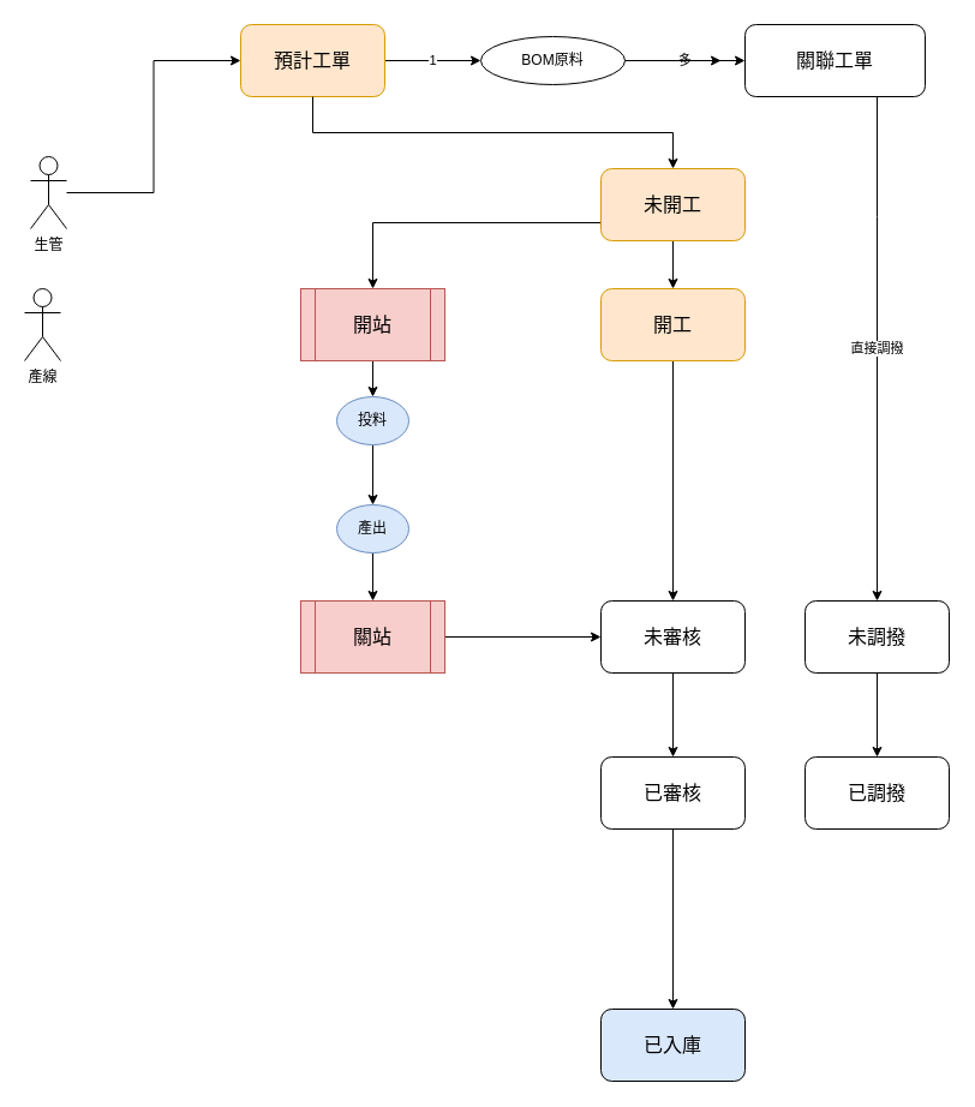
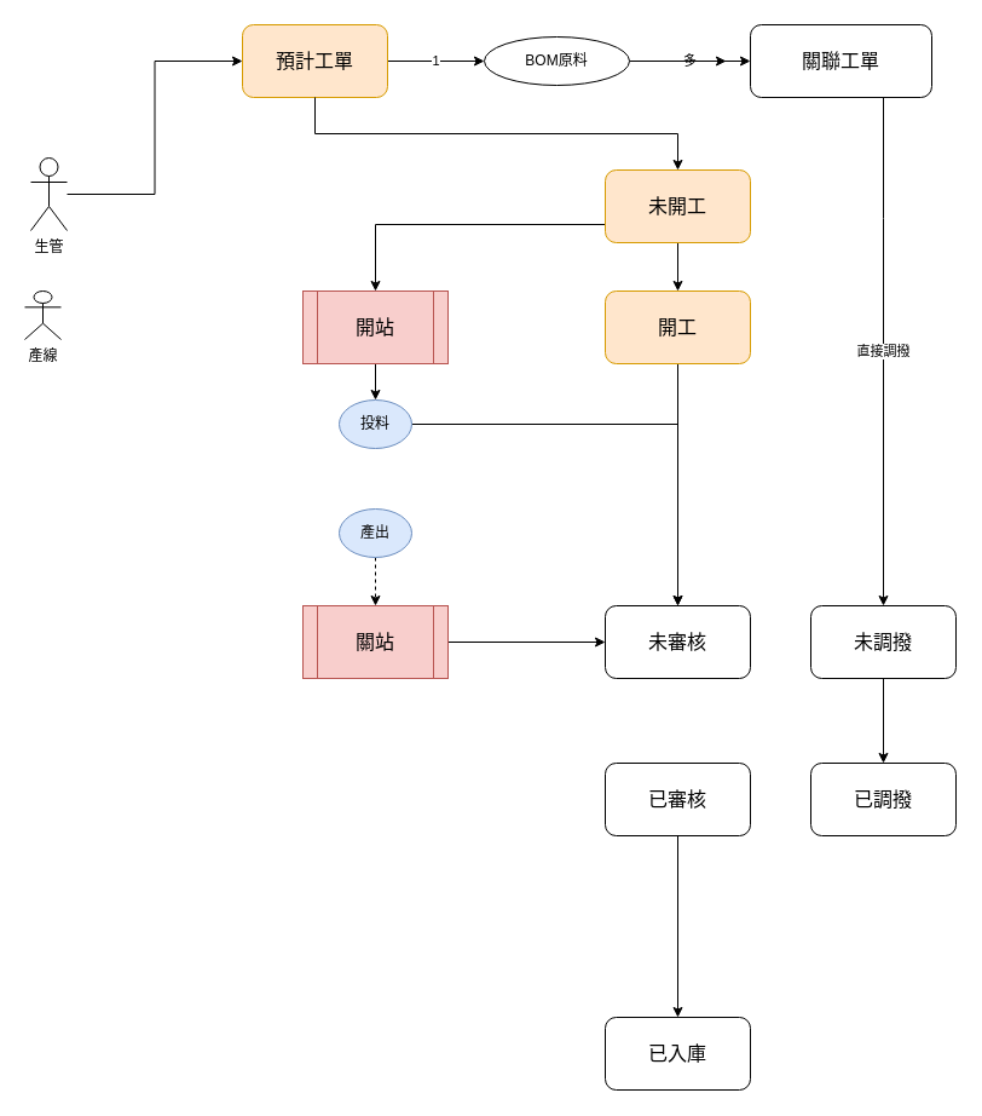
  <mxCell id="0" />
  <mxCell id="1" parent="0" />
- <mxCell id="2" value="" style="edgeStyle=orthogonalEdgeStyle;rounded=0;orthogonalLoop=1;jettySize=auto;html=1;" parent="1" source="3" target="5" edge="1"><mxGeometry relative="1" as="geometry" /></mxCell>
  <mxCell id="3" value="&lt;font style=&quot;font-size: 16px&quot;&gt;未審核&lt;/font&gt;" style="rounded=1;whiteSpace=wrap;html=1;" parent="1" vertex="1"><mxGeometry x="500" y="500" width="120" height="60" as="geometry" /></mxCell>
  <mxCell id="4" style="edgeStyle=orthogonalEdgeStyle;rounded=0;orthogonalLoop=1;jettySize=auto;html=1;" parent="1" source="5" target="24" edge="1"><mxGeometry relative="1" as="geometry" /></mxCell>
  <mxCell id="5" value="&lt;font style=&quot;font-size: 16px&quot;&gt;已審核&lt;/font&gt;" style="rounded=1;whiteSpace=wrap;html=1;" parent="1" vertex="1"><mxGeometry x="500" y="630" width="120" height="60" as="geometry" /></mxCell>
  <mxCell id="6" value="" style="edgeStyle=orthogonalEdgeStyle;rounded=0;orthogonalLoop=1;jettySize=auto;html=1;" parent="1" source="8" target="10" edge="1"><mxGeometry relative="1" as="geometry" /></mxCell>
  <mxCell id="7" style="edgeStyle=orthogonalEdgeStyle;rounded=0;orthogonalLoop=1;jettySize=auto;html=1;exitX=0;exitY=0.75;exitDx=0;exitDy=0;" parent="1" source="8" target="26" edge="1"><mxGeometry relative="1" as="geometry" /></mxCell>
  <mxCell id="8" value="&lt;span style=&quot;font-size: 16px&quot;&gt;未開工&lt;/span&gt;" style="rounded=1;whiteSpace=wrap;html=1;fillColor=#ffe6cc;strokeColor=#d79b00;" parent="1" vertex="1"><mxGeometry x="500" y="140" width="120" height="60" as="geometry" /></mxCell>
  <mxCell id="9" style="edgeStyle=orthogonalEdgeStyle;rounded=0;orthogonalLoop=1;jettySize=auto;html=1;" parent="1" source="10" target="3" edge="1"><mxGeometry relative="1" as="geometry" /></mxCell>
  <mxCell id="10" value="&lt;span style=&quot;font-size: 16px&quot;&gt;開工&lt;/span&gt;" style="rounded=1;whiteSpace=wrap;html=1;fillColor=#ffe6cc;strokeColor=#d79b00;" parent="1" vertex="1"><mxGeometry x="500" y="240" width="120" height="60" as="geometry" /></mxCell>
  <mxCell id="11" value="" style="edgeStyle=orthogonalEdgeStyle;rounded=0;orthogonalLoop=1;jettySize=auto;html=1;" parent="1" source="12" target="13" edge="1"><mxGeometry relative="1" as="geometry" /></mxCell>
  <mxCell id="12" value="&lt;span style=&quot;font-size: 16px&quot;&gt;未調撥&lt;/span&gt;" style="rounded=1;whiteSpace=wrap;html=1;" parent="1" vertex="1"><mxGeometry x="670" y="500" width="120" height="60" as="geometry" /></mxCell>
  <mxCell id="13" value="&lt;span style=&quot;font-size: 16px&quot;&gt;已調撥&lt;/span&gt;" style="rounded=1;whiteSpace=wrap;html=1;" parent="1" vertex="1"><mxGeometry x="670" y="630" width="120" height="60" as="geometry" /></mxCell>
  <mxCell id="14" value="" style="edgeStyle=orthogonalEdgeStyle;rounded=0;orthogonalLoop=1;jettySize=auto;html=1;entryX=0;entryY=0.5;entryDx=0;entryDy=0;" parent="1" source="15" target="17" edge="1"><mxGeometry relative="1" as="geometry"><mxPoint x="130" y="50" as="targetPoint" /></mxGeometry></mxCell>
  <mxCell id="15" value="生管" style="shape=umlActor;verticalLabelPosition=bottom;labelBackgroundColor=#ffffff;verticalAlign=top;html=1;outlineConnect=0;" parent="1" vertex="1"><mxGeometry x="25" y="130" width="30" height="60" as="geometry" /></mxCell>
  <mxCell id="16" value="1" style="edgeStyle=orthogonalEdgeStyle;rounded=0;orthogonalLoop=1;jettySize=auto;html=1;" parent="1" source="17" edge="1"><mxGeometry relative="1" as="geometry"><mxPoint x="400" y="50" as="targetPoint" /></mxGeometry></mxCell>
  <mxCell id="17" value="&lt;span style=&quot;font-size: 16px&quot;&gt;預計工單&lt;/span&gt;" style="rounded=1;whiteSpace=wrap;html=1;fillColor=#ffe6cc;strokeColor=#d79b00;" parent="1" vertex="1"><mxGeometry x="200" y="20" width="120" height="60" as="geometry" /></mxCell>
  <mxCell id="18" style="edgeStyle=orthogonalEdgeStyle;rounded=0;orthogonalLoop=1;jettySize=auto;html=1;exitX=0.5;exitY=1;exitDx=0;exitDy=0;" parent="1" source="17" target="8" edge="1"><mxGeometry relative="1" as="geometry" /></mxCell>
  <mxCell id="19" value="直接調撥" style="edgeStyle=orthogonalEdgeStyle;rounded=0;orthogonalLoop=1;jettySize=auto;html=1;entryX=0.5;entryY=0;entryDx=0;entryDy=0;" parent="1" source="20" target="12" edge="1"><mxGeometry relative="1" as="geometry"><mxPoint x="760" y="380" as="targetPoint" /><Array as="points"><mxPoint x="730" y="180" /><mxPoint x="730" y="180" /></Array></mxGeometry></mxCell>
  <mxCell id="20" value="&lt;span style=&quot;font-size: 16px&quot;&gt;關聯工單&lt;/span&gt;" style="rounded=1;whiteSpace=wrap;html=1;" parent="1" vertex="1"><mxGeometry x="620" y="20" width="150" height="60" as="geometry" /></mxCell>
  <mxCell id="21" value="多" style="edgeStyle=orthogonalEdgeStyle;rounded=0;orthogonalLoop=1;jettySize=auto;html=1;" parent="1" source="23" target="20" edge="1"><mxGeometry relative="1" as="geometry"><mxPoint x="600" y="50" as="targetPoint" /></mxGeometry></mxCell>
  <mxCell id="22" value="" style="edgeStyle=orthogonalEdgeStyle;rounded=0;orthogonalLoop=1;jettySize=auto;html=1;" edge="1" parent="1" source="23"><mxGeometry relative="1" as="geometry"><mxPoint x="600" y="50" as="targetPoint" /></mxGeometry></mxCell>
  <mxCell id="23" value="BOM原料" style="ellipse;whiteSpace=wrap;html=1;" parent="1" vertex="1"><mxGeometry x="400" y="30" width="120" height="40" as="geometry" /></mxCell>
- <mxCell id="24" value="&lt;span style=&quot;font-size: 16px&quot;&gt;已入庫&lt;/span&gt;" style="rounded=1;whiteSpace=wrap;html=1;fillColor=#dae8fc;" parent="1" vertex="1"><mxGeometry x="500" y="840" width="120" height="60" as="geometry" /></mxCell>
+ <mxCell id="24" value="&lt;span style=&quot;font-size: 16px&quot;&gt;已入庫&lt;/span&gt;" style="rounded=1;whiteSpace=wrap;html=1;" parent="1" vertex="1"><mxGeometry x="500" y="840" width="120" height="60" as="geometry" /></mxCell>
  <mxCell id="25" value="" style="edgeStyle=orthogonalEdgeStyle;rounded=0;orthogonalLoop=1;jettySize=auto;html=1;" parent="1" source="26" target="30" edge="1"><mxGeometry relative="1" as="geometry" /></mxCell>
  <mxCell id="26" value="&lt;font style=&quot;font-size: 16px&quot;&gt;開站&lt;/font&gt;" style="shape=process;whiteSpace=wrap;html=1;backgroundOutline=1;fillColor=#f8cecc;strokeColor=#b85450;" parent="1" vertex="1"><mxGeometry x="250" y="240" width="120" height="60" as="geometry" /></mxCell>
  <mxCell id="27" value="" style="edgeStyle=orthogonalEdgeStyle;rounded=0;orthogonalLoop=1;jettySize=auto;html=1;" parent="1" source="28" target="3" edge="1"><mxGeometry relative="1" as="geometry" /></mxCell>
  <mxCell id="28" value="&lt;span style=&quot;font-size: 16px&quot;&gt;關站&lt;/span&gt;" style="shape=process;whiteSpace=wrap;html=1;backgroundOutline=1;fillColor=#f8cecc;strokeColor=#b85450;" parent="1" vertex="1"><mxGeometry x="250" y="500" width="120" height="60" as="geometry" /></mxCell>
- <mxCell id="29" value="" style="edgeStyle=orthogonalEdgeStyle;rounded=0;orthogonalLoop=1;jettySize=auto;html=1;" parent="1" source="30" target="32" edge="1"><mxGeometry relative="1" as="geometry" /></mxCell>
+ <mxCell id="29" value="" style="edgeStyle=orthogonalEdgeStyle;rounded=0;orthogonalLoop=1;jettySize=auto;html=1;" parent="1" source="30" target="3" edge="1"><mxGeometry relative="1" as="geometry" /></mxCell>
  <mxCell id="30" value="投料" style="ellipse;whiteSpace=wrap;html=1;fillColor=#dae8fc;strokeColor=#6c8ebf;" parent="1" vertex="1"><mxGeometry x="280" y="330" width="60" height="40" as="geometry" /></mxCell>
- <mxCell id="31" value="" style="edgeStyle=orthogonalEdgeStyle;rounded=0;orthogonalLoop=1;jettySize=auto;html=1;" parent="1" source="32" target="28" edge="1"><mxGeometry relative="1" as="geometry" /></mxCell>
+ <mxCell id="31" value="" style="edgeStyle=orthogonalEdgeStyle;rounded=0;orthogonalLoop=1;jettySize=auto;html=1;dashed=1;" parent="1" source="32" target="28" edge="1"><mxGeometry relative="1" as="geometry" /></mxCell>
  <mxCell id="32" value="產出" style="ellipse;whiteSpace=wrap;html=1;fillColor=#dae8fc;strokeColor=#6c8ebf;" parent="1" vertex="1"><mxGeometry x="280" y="420" width="60" height="40" as="geometry" /></mxCell>
- <mxCell id="33" value="產線" style="shape=umlActor;verticalLabelPosition=bottom;labelBackgroundColor=#ffffff;verticalAlign=top;html=1;outlineConnect=0;" parent="1" vertex="1"><mxGeometry x="20" y="240" width="30" height="60" as="geometry" /></mxCell>
+ <mxCell id="33" value="產線" style="shape=umlActor;verticalLabelPosition=bottom;labelBackgroundColor=#ffffff;verticalAlign=top;html=1;outlineConnect=0;" parent="1" vertex="1"><mxGeometry x="20" y="240" width="30" height="40" as="geometry" /></mxCell>
